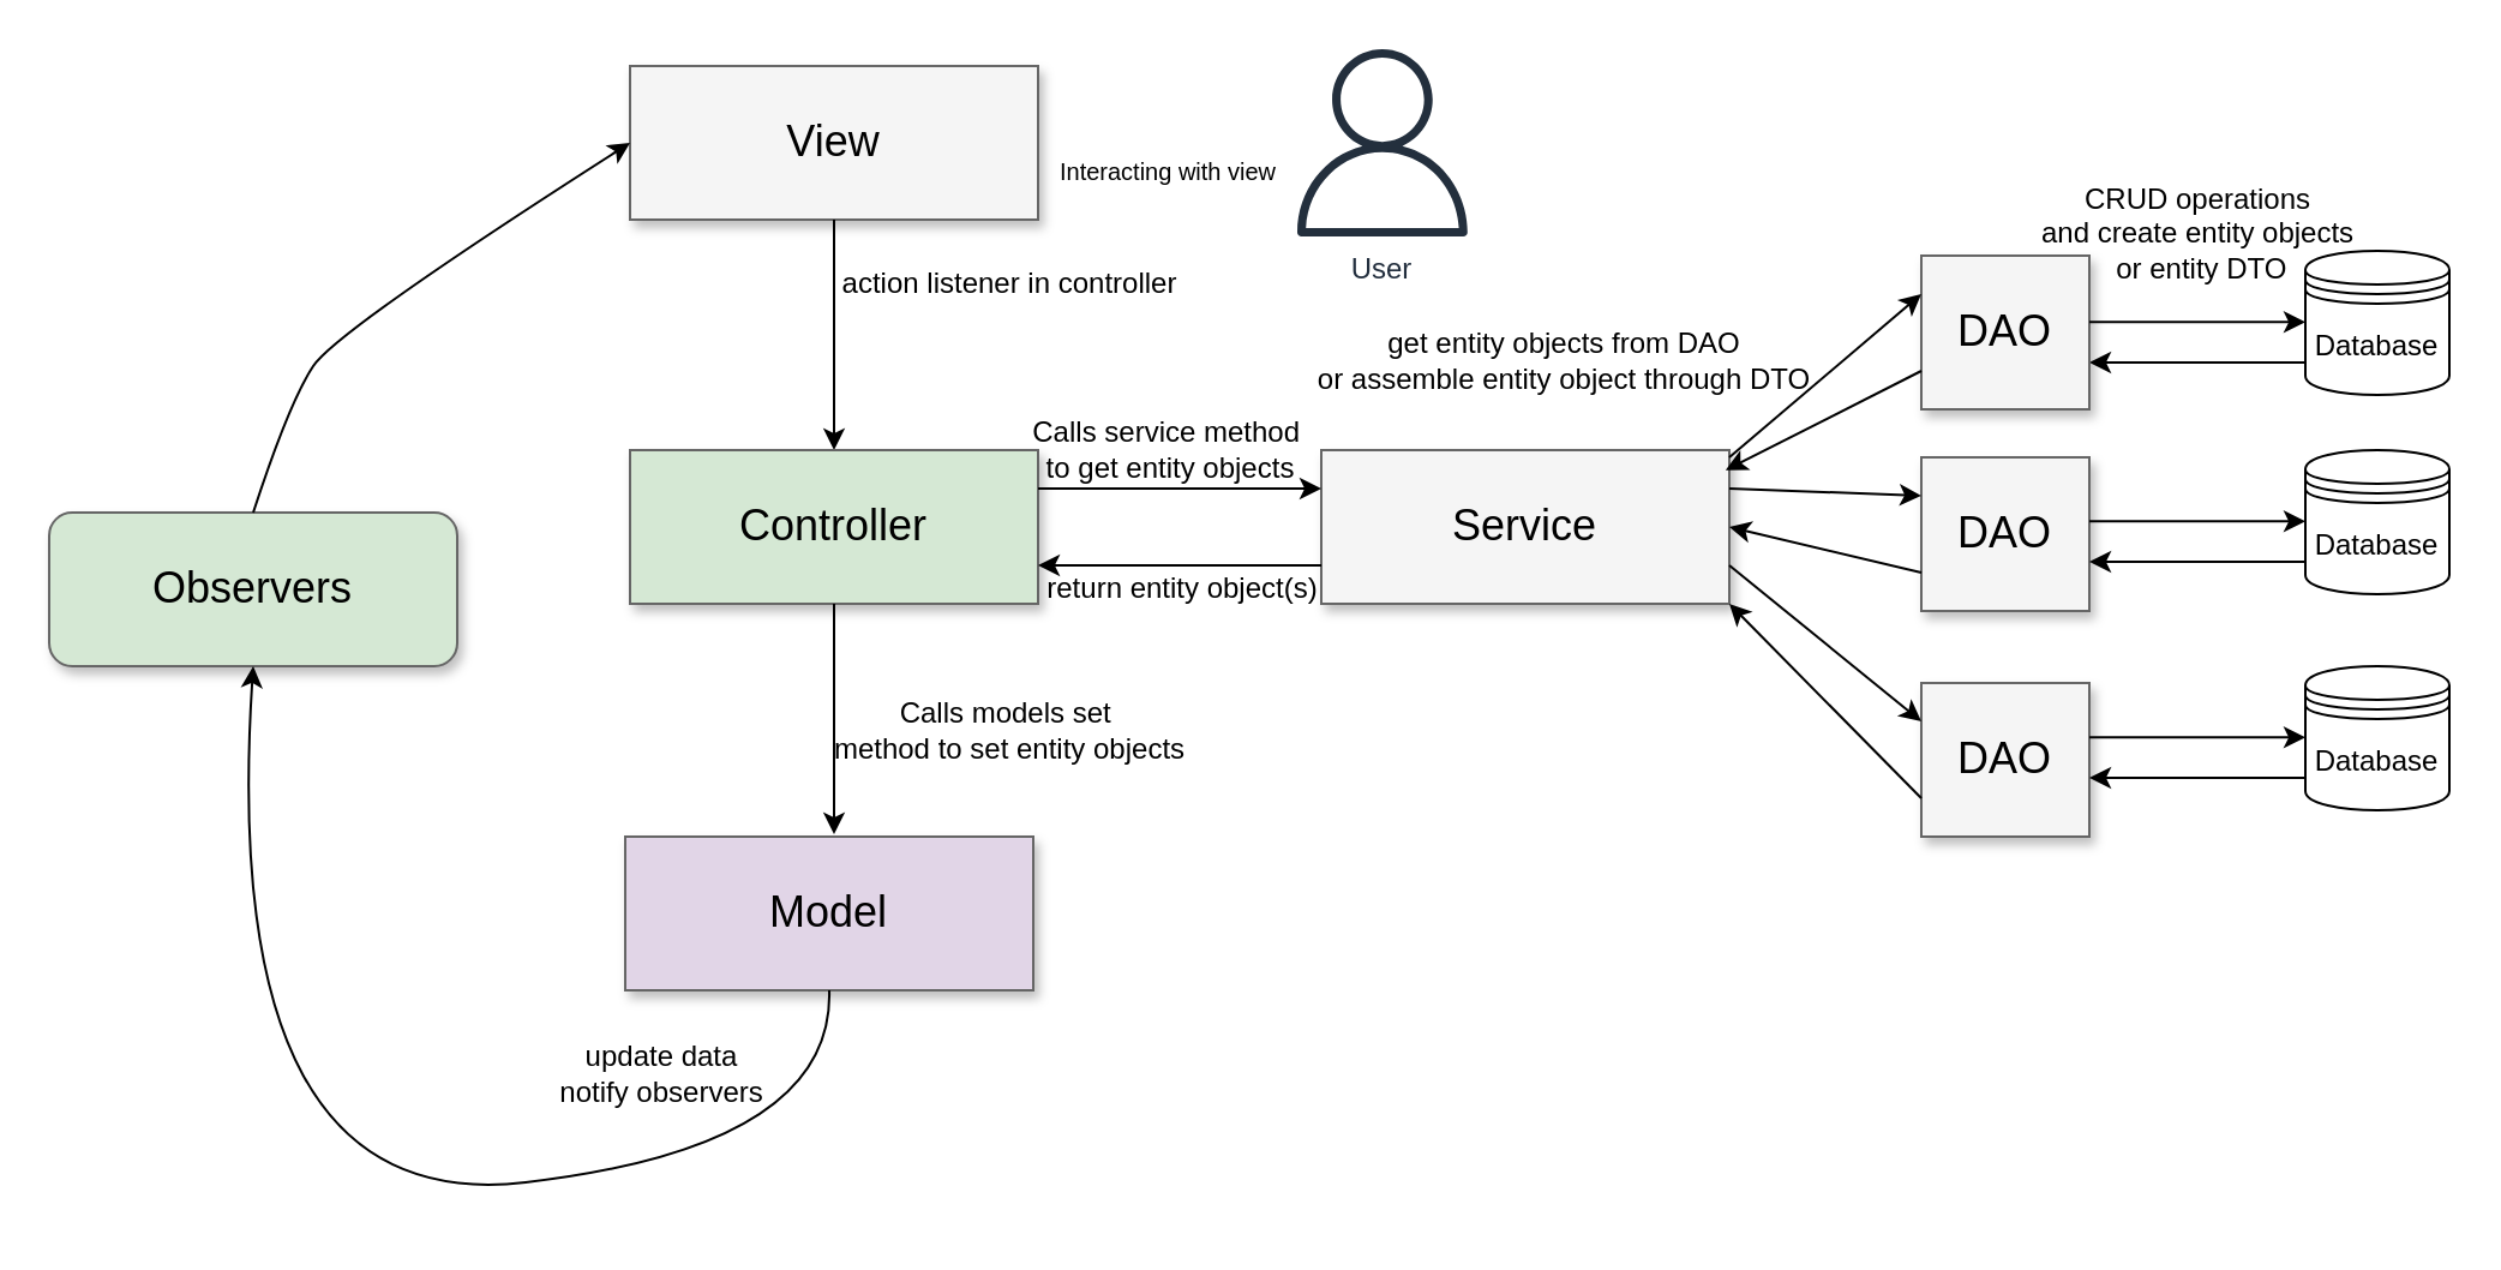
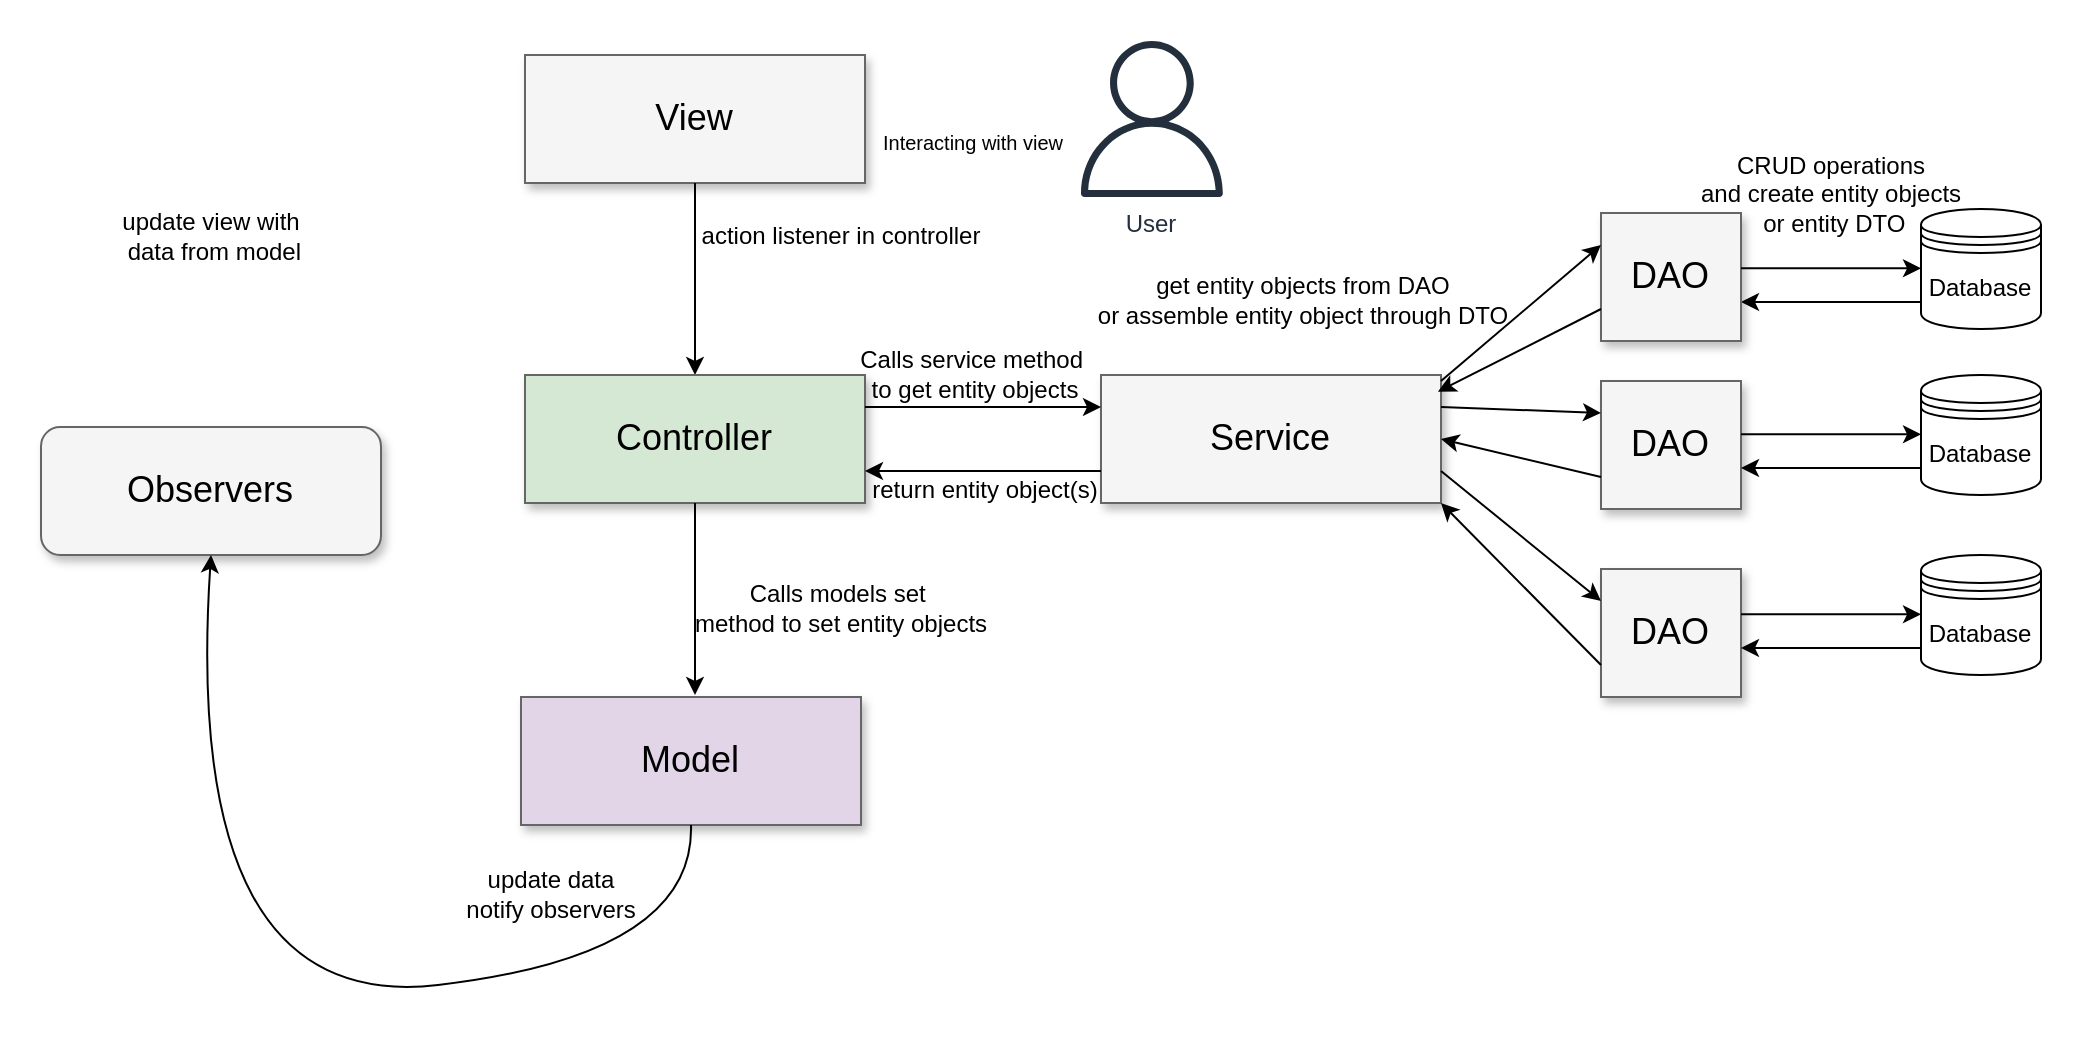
  <mxCell id="0" style=";html=1;" />
  <mxCell id="1" style=";html=1;" parent="0" />
  <mxCell id="2" value="&lt;div&gt;View&lt;/div&gt;" style="whiteSpace=wrap;html=1;shadow=1;fontSize=18;fillColor=#f5f5f5;strokeColor=#666666;" parent="1" vertex="1"><mxGeometry x="262" y="27" width="170" height="64" as="geometry" /></mxCell>
  <mxCell id="3" style="edgeStyle=elbowEdgeStyle;rounded=0;html=1;startArrow=none;startFill=0;jettySize=auto;orthogonalLoop=1;fontSize=18;entryX=0.5;entryY=0;entryDx=0;entryDy=0;" parent="1" target="5" edge="1"><mxGeometry relative="1" as="geometry"><mxPoint x="347" y="91" as="sourcePoint" /><mxPoint x="347" y="131" as="targetPoint" /><Array as="points"><mxPoint x="347" y="111" /><mxPoint x="377" y="121" /></Array></mxGeometry></mxCell>
  <mxCell id="4" value="User" style="sketch=0;outlineConnect=0;fontColor=#232F3E;gradientColor=none;fillColor=#232F3D;strokeColor=none;dashed=0;verticalLabelPosition=bottom;verticalAlign=top;align=center;html=1;fontSize=12;fontStyle=0;aspect=fixed;pointerEvents=1;shape=mxgraph.aws4.user;" parent="1" vertex="1"><mxGeometry x="536.45" y="20" width="78" height="78" as="geometry" /></mxCell>
  <mxCell id="5" value="&lt;div&gt;Controller&lt;/div&gt;" style="whiteSpace=wrap;html=1;shadow=1;fontSize=18;fillColor=#d5e8d4;strokeColor=#666666;" parent="1" vertex="1"><mxGeometry x="262" y="187" width="170" height="64" as="geometry" /></mxCell>
  <mxCell id="6" value="&lt;font style=&quot;font-size: 10px;&quot;&gt;Interacting with view&lt;/font&gt;" style="text;html=1;align=center;verticalAlign=middle;resizable=0;points=[];autosize=1;strokeColor=none;fillColor=none;" parent="1" vertex="1"><mxGeometry x="431" y="56" width="110" height="30" as="geometry" /></mxCell>
  <mxCell id="7" value="action listener in controller" style="text;html=1;align=center;verticalAlign=middle;resizable=0;points=[];autosize=1;strokeColor=none;fillColor=none;" parent="1" vertex="1"><mxGeometry x="340" y="103" width="160" height="30" as="geometry" /></mxCell>
  <mxCell id="8" value="&lt;div&gt;Model&lt;/div&gt;" style="whiteSpace=wrap;html=1;shadow=1;fontSize=18;fillColor=#e1d5e7;strokeColor=#666666;" parent="1" vertex="1"><mxGeometry x="260" y="348" width="170" height="64" as="geometry" /></mxCell>
  <mxCell id="9" style="edgeStyle=elbowEdgeStyle;rounded=0;html=1;startArrow=none;startFill=0;jettySize=auto;orthogonalLoop=1;fontSize=18;entryX=0.5;entryY=0;entryDx=0;entryDy=0;" parent="1" edge="1"><mxGeometry relative="1" as="geometry"><mxPoint x="347" y="251" as="sourcePoint" /><mxPoint x="347" y="347" as="targetPoint" /><Array as="points"><mxPoint x="347" y="271" /><mxPoint x="377" y="281" /></Array></mxGeometry></mxCell>
  <mxCell id="10" value="Calls models set&amp;nbsp;&lt;div&gt;method to set entity objects&lt;br&gt;&lt;/div&gt;" style="text;html=1;align=center;verticalAlign=middle;resizable=0;points=[];autosize=1;strokeColor=none;fillColor=none;" parent="1" vertex="1"><mxGeometry x="335" y="284" width="170" height="40" as="geometry" /></mxCell>
- <mxCell id="11" value="&lt;div&gt;Observers&lt;/div&gt;" style="whiteSpace=wrap;html=1;shadow=1;fontSize=18;fillColor=#d5e8d4;strokeColor=#666666;rounded=1;" parent="1" vertex="1"><mxGeometry x="20" y="213" width="170" height="64" as="geometry" /></mxCell>
+ <mxCell id="11" value="&lt;div&gt;Observers&lt;/div&gt;" style="whiteSpace=wrap;html=1;shadow=1;fontSize=18;fillColor=#f5f5f5;strokeColor=#666666;rounded=1;" parent="1" vertex="1"><mxGeometry x="20" y="213" width="170" height="64" as="geometry" /></mxCell>
  <mxCell id="12" value="Database" style="shape=datastore;whiteSpace=wrap;html=1;" parent="1" vertex="1"><mxGeometry x="960" y="104" width="60" height="60" as="geometry" /></mxCell>
  <mxCell id="13" value="" style="endArrow=classic;html=1;rounded=0;entryX=1;entryY=0.25;entryDx=0;entryDy=0;" parent="1" edge="1"><mxGeometry width="50" height="50" relative="1" as="geometry"><mxPoint x="960" y="150.5" as="sourcePoint" /><mxPoint x="870" y="150.5" as="targetPoint" /></mxGeometry></mxCell>
  <mxCell id="14" value="CRUD operations&lt;div&gt;and create entity objects&lt;/div&gt;&lt;div&gt;&amp;nbsp;or entity DTO&lt;/div&gt;" style="text;html=1;align=center;verticalAlign=middle;resizable=0;points=[];autosize=1;strokeColor=none;fillColor=none;" parent="1" vertex="1"><mxGeometry x="840" y="67" width="150" height="60" as="geometry" /></mxCell>
  <mxCell id="15" value="" style="curved=1;endArrow=classic;html=1;rounded=0;exitX=0.5;exitY=1;exitDx=0;exitDy=0;entryX=0.5;entryY=1;entryDx=0;entryDy=0;" parent="1" source="8" target="11" edge="1"><mxGeometry width="50" height="50" relative="1" as="geometry"><mxPoint x="297" y="477" as="sourcePoint" /><mxPoint x="347" y="427" as="targetPoint" /><Array as="points"><mxPoint x="347" y="477" /><mxPoint x="90" y="507" /></Array></mxGeometry></mxCell>
  <mxCell id="16" value="update data&lt;div&gt;notify observers&lt;/div&gt;" style="text;html=1;align=center;verticalAlign=middle;resizable=0;points=[];autosize=1;strokeColor=none;fillColor=none;" parent="1" vertex="1"><mxGeometry x="220" y="427" width="110" height="40" as="geometry" /></mxCell>
- <mxCell id="17" value="" style="curved=1;endArrow=classic;html=1;rounded=0;exitX=0.5;exitY=0;exitDx=0;exitDy=0;entryX=0;entryY=0.5;entryDx=0;entryDy=0;" parent="1" source="11" target="2" edge="1"><mxGeometry width="50" height="50" relative="1" as="geometry"><mxPoint x="70" y="167" as="sourcePoint" /><mxPoint x="120" y="117" as="targetPoint" /><Array as="points"><mxPoint x="120" y="167" /><mxPoint x="140" y="137" /></Array></mxGeometry></mxCell>
+ <mxCell id="18" value="update view with&lt;div&gt;&amp;nbsp;data from model&lt;/div&gt;" style="text;html=1;align=center;verticalAlign=middle;resizable=0;points=[];autosize=1;strokeColor=none;fillColor=none;" parent="1" vertex="1"><mxGeometry x="50" y="98" width="110" height="40" as="geometry" /></mxCell>
  <mxCell id="19" value="&lt;div&gt;Service&lt;/div&gt;" style="whiteSpace=wrap;html=1;shadow=1;fontSize=18;fillColor=#f5f5f5;strokeColor=#666666;" vertex="1" parent="1"><mxGeometry x="550" y="187" width="170" height="64" as="geometry" /></mxCell>
  <mxCell id="20" value="" style="endArrow=classic;html=1;rounded=0;exitX=1;exitY=0.25;exitDx=0;exitDy=0;entryX=0;entryY=0.25;entryDx=0;entryDy=0;" edge="1" parent="1" source="5" target="19"><mxGeometry width="50" height="50" relative="1" as="geometry"><mxPoint x="480" y="287" as="sourcePoint" /><mxPoint x="530" y="237" as="targetPoint" /></mxGeometry></mxCell>
  <mxCell id="21" value="Calls service&amp;nbsp;&lt;span style=&quot;background-color: initial;&quot;&gt;method&amp;nbsp;&lt;/span&gt;&lt;div&gt;&lt;span style=&quot;background-color: initial;&quot;&gt;to get entity objects&lt;/span&gt;&lt;/div&gt;" style="text;html=1;align=center;verticalAlign=middle;resizable=0;points=[];autosize=1;strokeColor=none;fillColor=none;" vertex="1" parent="1"><mxGeometry x="417" y="167" width="140" height="40" as="geometry" /></mxCell>
  <mxCell id="22" value="&lt;div&gt;DAO&lt;/div&gt;" style="whiteSpace=wrap;html=1;shadow=1;fontSize=18;fillColor=#f5f5f5;strokeColor=#666666;" vertex="1" parent="1"><mxGeometry x="800" y="106" width="70" height="64" as="geometry" /></mxCell>
  <mxCell id="23" value="&lt;div&gt;DAO&lt;/div&gt;" style="whiteSpace=wrap;html=1;shadow=1;fontSize=18;fillColor=#f5f5f5;strokeColor=#666666;" vertex="1" parent="1"><mxGeometry x="800" y="190" width="70" height="64" as="geometry" /></mxCell>
  <mxCell id="24" value="&lt;div&gt;DAO&lt;/div&gt;" style="whiteSpace=wrap;html=1;shadow=1;fontSize=18;fillColor=#f5f5f5;strokeColor=#666666;" vertex="1" parent="1"><mxGeometry x="800" y="284" width="70" height="64" as="geometry" /></mxCell>
  <mxCell id="25" value="" style="endArrow=classic;html=1;rounded=0;" edge="1" parent="1"><mxGeometry width="50" height="50" relative="1" as="geometry"><mxPoint x="870" y="133.68" as="sourcePoint" /><mxPoint x="960" y="133.68" as="targetPoint" /></mxGeometry></mxCell>
  <mxCell id="26" value="" style="endArrow=classic;html=1;rounded=0;entryX=0;entryY=0.25;entryDx=0;entryDy=0;" edge="1" parent="1" target="22"><mxGeometry width="50" height="50" relative="1" as="geometry"><mxPoint x="720" y="190" as="sourcePoint" /><mxPoint x="810" y="190" as="targetPoint" /></mxGeometry></mxCell>
  <mxCell id="27" value="" style="endArrow=classic;html=1;rounded=0;entryX=0;entryY=0.25;entryDx=0;entryDy=0;exitX=1;exitY=0.25;exitDx=0;exitDy=0;" edge="1" parent="1" source="19" target="23"><mxGeometry width="50" height="50" relative="1" as="geometry"><mxPoint x="730" y="200" as="sourcePoint" /><mxPoint x="810" y="132" as="targetPoint" /></mxGeometry></mxCell>
  <mxCell id="28" value="" style="endArrow=classic;html=1;rounded=0;entryX=0;entryY=0.25;entryDx=0;entryDy=0;exitX=1;exitY=0.75;exitDx=0;exitDy=0;" edge="1" parent="1" source="19" target="24"><mxGeometry width="50" height="50" relative="1" as="geometry"><mxPoint x="730" y="213" as="sourcePoint" /><mxPoint x="810" y="216" as="targetPoint" /></mxGeometry></mxCell>
  <mxCell id="29" value="" style="endArrow=classic;html=1;rounded=0;entryX=1;entryY=1;entryDx=0;entryDy=0;exitX=0;exitY=0.75;exitDx=0;exitDy=0;" edge="1" parent="1" source="24" target="19"><mxGeometry width="50" height="50" relative="1" as="geometry"><mxPoint x="790" y="337" as="sourcePoint" /><mxPoint x="700" y="337" as="targetPoint" /></mxGeometry></mxCell>
  <mxCell id="30" value="" style="endArrow=classic;html=1;rounded=0;entryX=1;entryY=0.5;entryDx=0;entryDy=0;exitX=0;exitY=0.75;exitDx=0;exitDy=0;" edge="1" parent="1" source="23" target="19"><mxGeometry width="50" height="50" relative="1" as="geometry"><mxPoint x="810" y="294" as="sourcePoint" /><mxPoint x="730" y="213" as="targetPoint" /></mxGeometry></mxCell>
  <mxCell id="31" value="" style="endArrow=classic;html=1;rounded=0;entryX=0.991;entryY=0.13;entryDx=0;entryDy=0;exitX=0;exitY=0.75;exitDx=0;exitDy=0;entryPerimeter=0;" edge="1" parent="1" source="22" target="19"><mxGeometry width="50" height="50" relative="1" as="geometry"><mxPoint x="810" y="248" as="sourcePoint" /><mxPoint x="730" y="229" as="targetPoint" /></mxGeometry></mxCell>
  <mxCell id="32" value="get entity objects from DAO&lt;div&gt;or assemble entity object through DTO&lt;/div&gt;" style="text;html=1;align=center;verticalAlign=middle;resizable=0;points=[];autosize=1;strokeColor=none;fillColor=none;" vertex="1" parent="1"><mxGeometry x="536.45" y="130" width="230" height="40" as="geometry" /></mxCell>
  <mxCell id="33" value="Database" style="shape=datastore;whiteSpace=wrap;html=1;" vertex="1" parent="1"><mxGeometry x="960" y="187" width="60" height="60" as="geometry" /></mxCell>
  <mxCell id="34" value="" style="endArrow=classic;html=1;rounded=0;entryX=1;entryY=0.25;entryDx=0;entryDy=0;" edge="1" parent="1"><mxGeometry width="50" height="50" relative="1" as="geometry"><mxPoint x="960" y="233.5" as="sourcePoint" /><mxPoint x="870" y="233.5" as="targetPoint" /></mxGeometry></mxCell>
  <mxCell id="35" value="" style="endArrow=classic;html=1;rounded=0;" edge="1" parent="1"><mxGeometry width="50" height="50" relative="1" as="geometry"><mxPoint x="870" y="216.68" as="sourcePoint" /><mxPoint x="960" y="216.68" as="targetPoint" /></mxGeometry></mxCell>
  <mxCell id="36" value="Database" style="shape=datastore;whiteSpace=wrap;html=1;" vertex="1" parent="1"><mxGeometry x="960" y="277" width="60" height="60" as="geometry" /></mxCell>
  <mxCell id="37" value="" style="endArrow=classic;html=1;rounded=0;entryX=1;entryY=0.25;entryDx=0;entryDy=0;" edge="1" parent="1"><mxGeometry width="50" height="50" relative="1" as="geometry"><mxPoint x="960" y="323.5" as="sourcePoint" /><mxPoint x="870" y="323.5" as="targetPoint" /></mxGeometry></mxCell>
  <mxCell id="38" value="" style="endArrow=classic;html=1;rounded=0;" edge="1" parent="1"><mxGeometry width="50" height="50" relative="1" as="geometry"><mxPoint x="870" y="306.68" as="sourcePoint" /><mxPoint x="960" y="306.68" as="targetPoint" /></mxGeometry></mxCell>
  <mxCell id="39" value="" style="endArrow=classic;html=1;rounded=0;entryX=1;entryY=0.75;entryDx=0;entryDy=0;exitX=0;exitY=0.75;exitDx=0;exitDy=0;" edge="1" parent="1" source="19" target="5"><mxGeometry width="50" height="50" relative="1" as="geometry"><mxPoint x="557" y="237" as="sourcePoint" /><mxPoint x="467" y="237" as="targetPoint" /></mxGeometry></mxCell>
  <mxCell id="40" value="return entity object(s)" style="text;html=1;align=center;verticalAlign=middle;resizable=0;points=[];autosize=1;strokeColor=none;fillColor=none;" vertex="1" parent="1"><mxGeometry x="422" y="230" width="140" height="30" as="geometry" /></mxCell>
